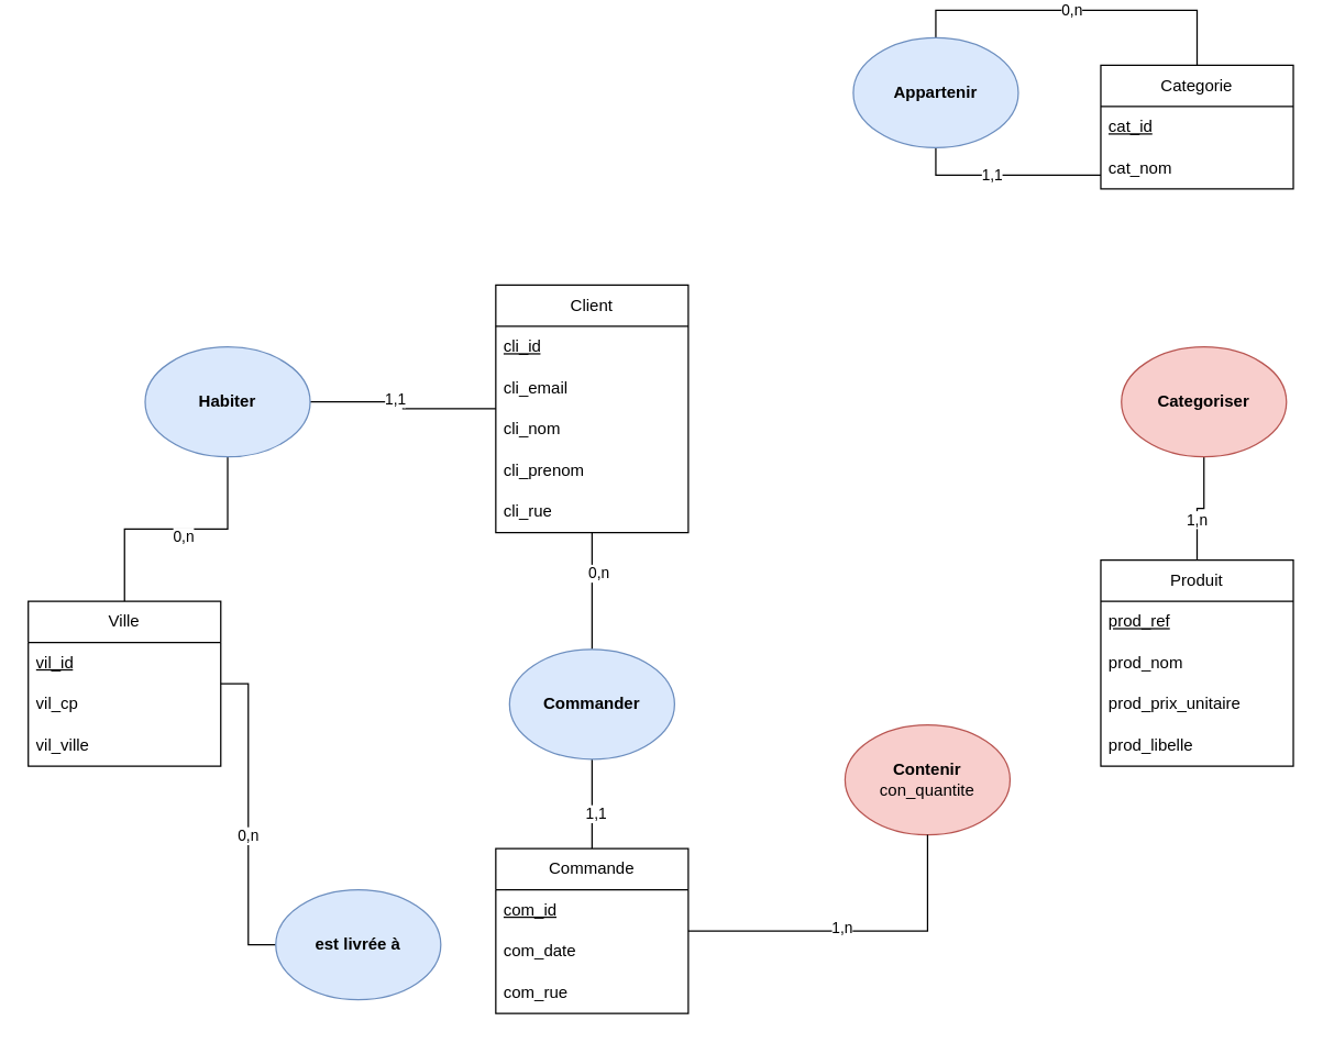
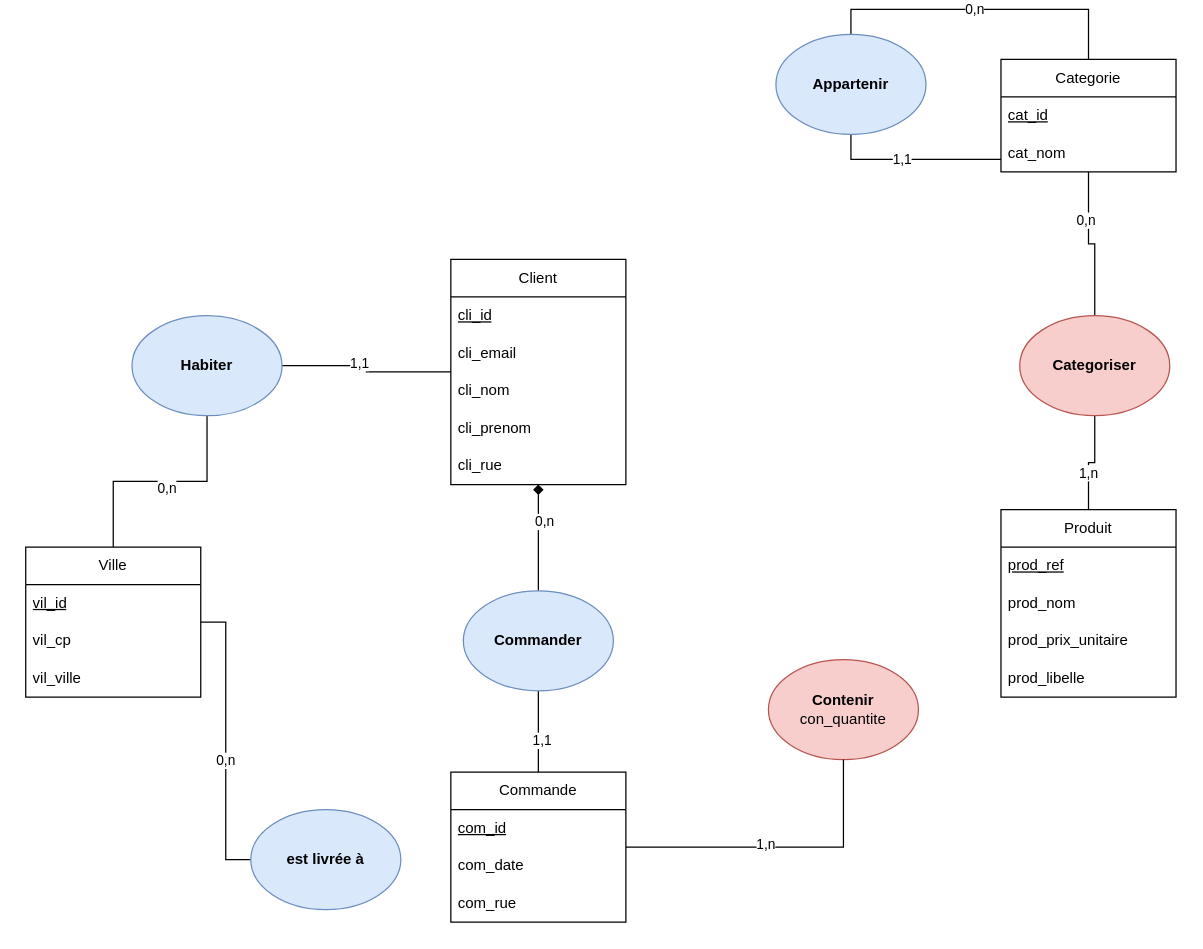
  <mxCell id="0" />
  <mxCell id="1" parent="0" />
  <mxCell id="2" value="Produit" style="swimlane;fontStyle=0;childLayout=stackLayout;horizontal=1;startSize=30;horizontalStack=0;resizeParent=1;resizeParentMax=0;resizeLast=0;collapsible=1;marginBottom=0;whiteSpace=wrap;html=1;" parent="1" vertex="1"><mxGeometry x="800" y="400" width="140" height="150" as="geometry" /></mxCell>
  <mxCell id="3" value="&lt;u&gt;prod_ref&lt;/u&gt;" style="text;strokeColor=none;fillColor=none;align=left;verticalAlign=middle;spacingLeft=4;spacingRight=4;overflow=hidden;points=[[0,0.5],[1,0.5]];portConstraint=eastwest;rotatable=0;whiteSpace=wrap;html=1;" parent="2" vertex="1"><mxGeometry y="30" width="140" height="30" as="geometry" /></mxCell>
  <mxCell id="4" value="prod_nom" style="text;strokeColor=none;fillColor=none;align=left;verticalAlign=middle;spacingLeft=4;spacingRight=4;overflow=hidden;points=[[0,0.5],[1,0.5]];portConstraint=eastwest;rotatable=0;whiteSpace=wrap;html=1;" parent="2" vertex="1"><mxGeometry y="60" width="140" height="30" as="geometry" /></mxCell>
  <mxCell id="5" value="prod_prix_unitaire" style="text;strokeColor=none;fillColor=none;align=left;verticalAlign=middle;spacingLeft=4;spacingRight=4;overflow=hidden;points=[[0,0.5],[1,0.5]];portConstraint=eastwest;rotatable=0;whiteSpace=wrap;html=1;" parent="2" vertex="1"><mxGeometry y="90" width="140" height="30" as="geometry" /></mxCell>
  <mxCell id="6" value="prod_libelle" style="text;strokeColor=none;fillColor=none;align=left;verticalAlign=middle;spacingLeft=4;spacingRight=4;overflow=hidden;points=[[0,0.5],[1,0.5]];portConstraint=eastwest;rotatable=0;whiteSpace=wrap;html=1;" parent="2" vertex="1"><mxGeometry y="120" width="140" height="30" as="geometry" /></mxCell>
+ <mxCell id="7" style="edgeStyle=orthogonalEdgeStyle;rounded=0;orthogonalLoop=1;jettySize=auto;html=1;entryX=0.5;entryY=0;entryDx=0;entryDy=0;endArrow=none;startFill=0;" parent="1" source="9" target="22" edge="1"><mxGeometry relative="1" as="geometry" /></mxCell>
+ <mxCell id="8" value="0,n" style="edgeLabel;html=1;align=center;verticalAlign=middle;resizable=0;points=[];" parent="7" vertex="1" connectable="0"><mxGeometry x="-0.371" y="-3" relative="1" as="geometry"><mxPoint as="offset" /></mxGeometry></mxCell>
  <mxCell id="9" value="Categorie" style="swimlane;fontStyle=0;childLayout=stackLayout;horizontal=1;startSize=30;horizontalStack=0;resizeParent=1;resizeParentMax=0;resizeLast=0;collapsible=1;marginBottom=0;whiteSpace=wrap;html=1;" parent="1" vertex="1"><mxGeometry x="800" y="40" width="140" height="90" as="geometry" /></mxCell>
  <mxCell id="10" value="&lt;u&gt;cat_id&lt;/u&gt;" style="text;strokeColor=none;fillColor=none;align=left;verticalAlign=middle;spacingLeft=4;spacingRight=4;overflow=hidden;points=[[0,0.5],[1,0.5]];portConstraint=eastwest;rotatable=0;whiteSpace=wrap;html=1;" parent="9" vertex="1"><mxGeometry y="30" width="140" height="30" as="geometry" /></mxCell>
  <mxCell id="11" value="cat_nom" style="text;strokeColor=none;fillColor=none;align=left;verticalAlign=middle;spacingLeft=4;spacingRight=4;overflow=hidden;points=[[0,0.5],[1,0.5]];portConstraint=eastwest;rotatable=0;whiteSpace=wrap;html=1;" parent="9" vertex="1"><mxGeometry y="60" width="140" height="30" as="geometry" /></mxCell>
  <mxCell id="12" style="edgeStyle=orthogonalEdgeStyle;rounded=0;orthogonalLoop=1;jettySize=auto;html=1;entryX=1;entryY=0.5;entryDx=0;entryDy=0;endArrow=none;startFill=0;" parent="1" source="14" target="49" edge="1"><mxGeometry relative="1" as="geometry" /></mxCell>
  <mxCell id="13" value="1,1" style="edgeLabel;html=1;align=center;verticalAlign=middle;resizable=0;points=[];" parent="12" vertex="1" connectable="0"><mxGeometry x="0.133" y="-3" relative="1" as="geometry"><mxPoint as="offset" /></mxGeometry></mxCell>
  <mxCell id="14" value="Client" style="swimlane;fontStyle=0;childLayout=stackLayout;horizontal=1;startSize=30;horizontalStack=0;resizeParent=1;resizeParentMax=0;resizeLast=0;collapsible=1;marginBottom=0;whiteSpace=wrap;html=1;" parent="1" vertex="1"><mxGeometry x="360" y="200" width="140" height="180" as="geometry" /></mxCell>
  <mxCell id="15" value="&lt;u&gt;cli_id&lt;/u&gt;" style="text;strokeColor=none;fillColor=none;align=left;verticalAlign=middle;spacingLeft=4;spacingRight=4;overflow=hidden;points=[[0,0.5],[1,0.5]];portConstraint=eastwest;rotatable=0;whiteSpace=wrap;html=1;" parent="14" vertex="1"><mxGeometry y="30" width="140" height="30" as="geometry" /></mxCell>
  <mxCell id="16" value="cli_email" style="text;strokeColor=none;fillColor=none;align=left;verticalAlign=middle;spacingLeft=4;spacingRight=4;overflow=hidden;points=[[0,0.5],[1,0.5]];portConstraint=eastwest;rotatable=0;whiteSpace=wrap;html=1;" parent="14" vertex="1"><mxGeometry y="60" width="140" height="30" as="geometry" /></mxCell>
  <mxCell id="17" value="cli_nom" style="text;strokeColor=none;fillColor=none;align=left;verticalAlign=middle;spacingLeft=4;spacingRight=4;overflow=hidden;points=[[0,0.5],[1,0.5]];portConstraint=eastwest;rotatable=0;whiteSpace=wrap;html=1;" parent="14" vertex="1"><mxGeometry y="90" width="140" height="30" as="geometry" /></mxCell>
  <mxCell id="18" value="cli_prenom" style="text;strokeColor=none;fillColor=none;align=left;verticalAlign=middle;spacingLeft=4;spacingRight=4;overflow=hidden;points=[[0,0.5],[1,0.5]];portConstraint=eastwest;rotatable=0;whiteSpace=wrap;html=1;" parent="14" vertex="1"><mxGeometry y="120" width="140" height="30" as="geometry" /></mxCell>
  <mxCell id="19" value="cli_rue" style="text;strokeColor=none;fillColor=none;align=left;verticalAlign=middle;spacingLeft=4;spacingRight=4;overflow=hidden;points=[[0,0.5],[1,0.5]];portConstraint=eastwest;rotatable=0;whiteSpace=wrap;html=1;" parent="14" vertex="1"><mxGeometry y="150" width="140" height="30" as="geometry" /></mxCell>
  <mxCell id="20" style="edgeStyle=orthogonalEdgeStyle;rounded=0;orthogonalLoop=1;jettySize=auto;html=1;entryX=0.5;entryY=0;entryDx=0;entryDy=0;endArrow=none;startFill=0;" parent="1" source="22" target="2" edge="1"><mxGeometry relative="1" as="geometry" /></mxCell>
  <mxCell id="21" value="1,n" style="edgeLabel;html=1;align=center;verticalAlign=middle;resizable=0;points=[];" parent="20" vertex="1" connectable="0"><mxGeometry x="0.244" y="-1" relative="1" as="geometry"><mxPoint as="offset" /></mxGeometry></mxCell>
  <mxCell id="22" value="&lt;b&gt;Categoriser&lt;/b&gt;" style="ellipse;whiteSpace=wrap;html=1;fillColor=#f8cecc;strokeColor=#b85450;" parent="1" vertex="1"><mxGeometry x="815" y="245" width="120" height="80" as="geometry" /></mxCell>
  <mxCell id="23" value="&lt;b&gt;Contenir&lt;/b&gt;&lt;div&gt;con_quantite&lt;/div&gt;" style="ellipse;whiteSpace=wrap;html=1;fillColor=#f8cecc;strokeColor=#b85450;" parent="1" vertex="1"><mxGeometry x="614" y="520" width="120" height="80" as="geometry" /></mxCell>
  <mxCell id="24" style="edgeStyle=orthogonalEdgeStyle;rounded=0;orthogonalLoop=1;jettySize=auto;html=1;entryX=0.5;entryY=1;entryDx=0;entryDy=0;endArrow=none;startFill=0;" parent="1" source="26" target="23" edge="1"><mxGeometry relative="1" as="geometry" /></mxCell>
  <mxCell id="25" value="1,n" style="edgeLabel;html=1;align=center;verticalAlign=middle;resizable=0;points=[];" parent="24" vertex="1" connectable="0"><mxGeometry x="-0.093" y="3" relative="1" as="geometry"><mxPoint as="offset" /></mxGeometry></mxCell>
  <mxCell id="26" value="Commande" style="swimlane;fontStyle=0;childLayout=stackLayout;horizontal=1;startSize=30;horizontalStack=0;resizeParent=1;resizeParentMax=0;resizeLast=0;collapsible=1;marginBottom=0;whiteSpace=wrap;html=1;" parent="1" vertex="1"><mxGeometry x="360" y="610" width="140" height="120" as="geometry" /></mxCell>
  <mxCell id="27" value="&lt;u&gt;com_id&lt;/u&gt;" style="text;strokeColor=none;fillColor=none;align=left;verticalAlign=middle;spacingLeft=4;spacingRight=4;overflow=hidden;points=[[0,0.5],[1,0.5]];portConstraint=eastwest;rotatable=0;whiteSpace=wrap;html=1;" parent="26" vertex="1"><mxGeometry y="30" width="140" height="30" as="geometry" /></mxCell>
  <mxCell id="28" value="com_date" style="text;strokeColor=none;fillColor=none;align=left;verticalAlign=middle;spacingLeft=4;spacingRight=4;overflow=hidden;points=[[0,0.5],[1,0.5]];portConstraint=eastwest;rotatable=0;whiteSpace=wrap;html=1;" parent="26" vertex="1"><mxGeometry y="60" width="140" height="30" as="geometry" /></mxCell>
  <mxCell id="29" value="com_rue" style="text;strokeColor=none;fillColor=none;align=left;verticalAlign=middle;spacingLeft=4;spacingRight=4;overflow=hidden;points=[[0,0.5],[1,0.5]];portConstraint=eastwest;rotatable=0;whiteSpace=wrap;html=1;" parent="26" vertex="1"><mxGeometry y="90" width="140" height="30" as="geometry" /></mxCell>
- <mxCell id="30" style="edgeStyle=orthogonalEdgeStyle;rounded=0;orthogonalLoop=1;jettySize=auto;html=1;entryX=0.5;entryY=1;entryDx=0;entryDy=0;endArrow=none;startFill=0;" parent="1" source="34" target="14" edge="1"><mxGeometry relative="1" as="geometry" /></mxCell>
+ <mxCell id="30" style="edgeStyle=orthogonalEdgeStyle;rounded=0;orthogonalLoop=1;jettySize=auto;html=1;entryX=0.5;entryY=1;entryDx=0;entryDy=0;endArrow=diamond;startFill=0;" parent="1" source="34" target="14" edge="1"><mxGeometry relative="1" as="geometry" /></mxCell>
  <mxCell id="31" value="0,n" style="edgeLabel;html=1;align=center;verticalAlign=middle;resizable=0;points=[];" parent="30" vertex="1" connectable="0"><mxGeometry x="0.309" y="-4" relative="1" as="geometry"><mxPoint as="offset" /></mxGeometry></mxCell>
  <mxCell id="32" style="edgeStyle=orthogonalEdgeStyle;rounded=0;orthogonalLoop=1;jettySize=auto;html=1;entryX=0.5;entryY=0;entryDx=0;entryDy=0;endArrow=none;startFill=0;" parent="1" source="34" target="26" edge="1"><mxGeometry relative="1" as="geometry" /></mxCell>
  <mxCell id="33" value="1,1" style="edgeLabel;html=1;align=center;verticalAlign=middle;resizable=0;points=[];" parent="32" vertex="1" connectable="0"><mxGeometry x="0.2" y="2" relative="1" as="geometry"><mxPoint as="offset" /></mxGeometry></mxCell>
  <mxCell id="34" value="&lt;b&gt;Commander&lt;/b&gt;" style="ellipse;whiteSpace=wrap;html=1;fillColor=#dae8fc;strokeColor=#6c8ebf;" parent="1" vertex="1"><mxGeometry x="370" y="465" width="120" height="80" as="geometry" /></mxCell>
  <mxCell id="35" style="edgeStyle=orthogonalEdgeStyle;rounded=0;orthogonalLoop=1;jettySize=auto;html=1;endArrow=none;startFill=0;exitX=0.5;exitY=1;exitDx=0;exitDy=0;" parent="1" source="39" target="9" edge="1"><mxGeometry relative="1" as="geometry"><Array as="points"><mxPoint x="680" y="120" /></Array></mxGeometry></mxCell>
  <mxCell id="36" value="1,1" style="edgeLabel;html=1;align=center;verticalAlign=middle;resizable=0;points=[];" parent="35" vertex="1" connectable="0"><mxGeometry x="-0.14" y="1" relative="1" as="geometry"><mxPoint as="offset" /></mxGeometry></mxCell>
  <mxCell id="37" style="edgeStyle=orthogonalEdgeStyle;rounded=0;orthogonalLoop=1;jettySize=auto;html=1;entryX=0.5;entryY=0;entryDx=0;entryDy=0;exitX=0.5;exitY=0;exitDx=0;exitDy=0;endArrow=none;startFill=0;" parent="1" source="39" target="9" edge="1"><mxGeometry relative="1" as="geometry" /></mxCell>
  <mxCell id="38" value="0,n" style="edgeLabel;html=1;align=center;verticalAlign=middle;resizable=0;points=[];" parent="37" vertex="1" connectable="0"><mxGeometry x="-0.056" y="1" relative="1" as="geometry"><mxPoint as="offset" /></mxGeometry></mxCell>
  <mxCell id="39" value="&lt;b&gt;Appartenir&lt;/b&gt;" style="ellipse;whiteSpace=wrap;html=1;fillColor=#dae8fc;strokeColor=#6c8ebf;" parent="1" vertex="1"><mxGeometry x="620" y="20" width="120" height="80" as="geometry" /></mxCell>
  <mxCell id="40" style="edgeStyle=orthogonalEdgeStyle;rounded=0;orthogonalLoop=1;jettySize=auto;html=1;entryX=0;entryY=0.5;entryDx=0;entryDy=0;endArrow=none;startFill=0;" parent="1" source="42" target="46" edge="1"><mxGeometry relative="1" as="geometry" /></mxCell>
  <mxCell id="41" value="0,n" style="edgeLabel;html=1;align=center;verticalAlign=middle;resizable=0;points=[];" parent="40" vertex="1" connectable="0"><mxGeometry x="0.133" y="-1" relative="1" as="geometry"><mxPoint as="offset" /></mxGeometry></mxCell>
  <mxCell id="42" value="Ville" style="swimlane;fontStyle=0;childLayout=stackLayout;horizontal=1;startSize=30;horizontalStack=0;resizeParent=1;resizeParentMax=0;resizeLast=0;collapsible=1;marginBottom=0;whiteSpace=wrap;html=1;" parent="1" vertex="1"><mxGeometry x="20" y="430" width="140" height="120" as="geometry" /></mxCell>
  <mxCell id="43" value="&lt;u&gt;vil_id&lt;/u&gt;" style="text;strokeColor=none;fillColor=none;align=left;verticalAlign=middle;spacingLeft=4;spacingRight=4;overflow=hidden;points=[[0,0.5],[1,0.5]];portConstraint=eastwest;rotatable=0;whiteSpace=wrap;html=1;" parent="42" vertex="1"><mxGeometry y="30" width="140" height="30" as="geometry" /></mxCell>
  <mxCell id="44" value="vil_cp" style="text;strokeColor=none;fillColor=none;align=left;verticalAlign=middle;spacingLeft=4;spacingRight=4;overflow=hidden;points=[[0,0.5],[1,0.5]];portConstraint=eastwest;rotatable=0;whiteSpace=wrap;html=1;" parent="42" vertex="1"><mxGeometry y="60" width="140" height="30" as="geometry" /></mxCell>
  <mxCell id="45" value="vil_ville" style="text;strokeColor=none;fillColor=none;align=left;verticalAlign=middle;spacingLeft=4;spacingRight=4;overflow=hidden;points=[[0,0.5],[1,0.5]];portConstraint=eastwest;rotatable=0;whiteSpace=wrap;html=1;" parent="42" vertex="1"><mxGeometry y="90" width="140" height="30" as="geometry" /></mxCell>
  <mxCell id="46" value="&lt;b&gt;est livrée à&lt;/b&gt;" style="ellipse;whiteSpace=wrap;html=1;fillColor=#dae8fc;strokeColor=#6c8ebf;" parent="1" vertex="1"><mxGeometry x="200" y="640" width="120" height="80" as="geometry" /></mxCell>
  <mxCell id="47" style="edgeStyle=orthogonalEdgeStyle;rounded=0;orthogonalLoop=1;jettySize=auto;html=1;entryX=0.5;entryY=0;entryDx=0;entryDy=0;endArrow=none;startFill=0;" parent="1" source="49" target="42" edge="1"><mxGeometry relative="1" as="geometry" /></mxCell>
  <mxCell id="48" value="0,n" style="edgeLabel;html=1;align=center;verticalAlign=middle;resizable=0;points=[];" parent="47" vertex="1" connectable="0"><mxGeometry x="-0.06" y="5" relative="1" as="geometry"><mxPoint as="offset" /></mxGeometry></mxCell>
  <mxCell id="49" value="&lt;b&gt;Habiter&lt;/b&gt;" style="ellipse;whiteSpace=wrap;html=1;fillColor=#dae8fc;strokeColor=#6c8ebf;" parent="1" vertex="1"><mxGeometry x="105" y="245" width="120" height="80" as="geometry" /></mxCell>
